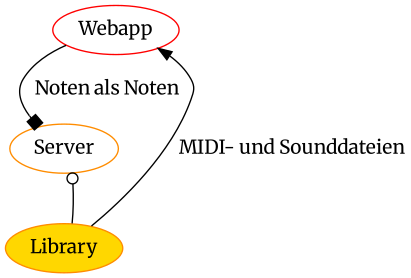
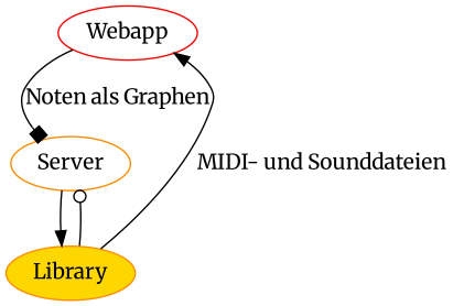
  digraph {
    fontname=Merriweather
    rankdir=TB
    node [color=darkorange fillcolor=white fontname=Merriweather style=filled]
    edge [arrowhead=normal fontname=Merriweather]
    Webapp [color=red]
    Server
    Library [fillcolor=gold]
-   Webapp -> Server [arrowhead=box label="Noten als Noten"]
+   Webapp -> Server [arrowhead=box label="Noten als Graphen"]
+   Server -> Library
    Library -> Webapp [label="MIDI- und Sounddateien"]
    Library -> Server [arrowhead=odot]
  }
